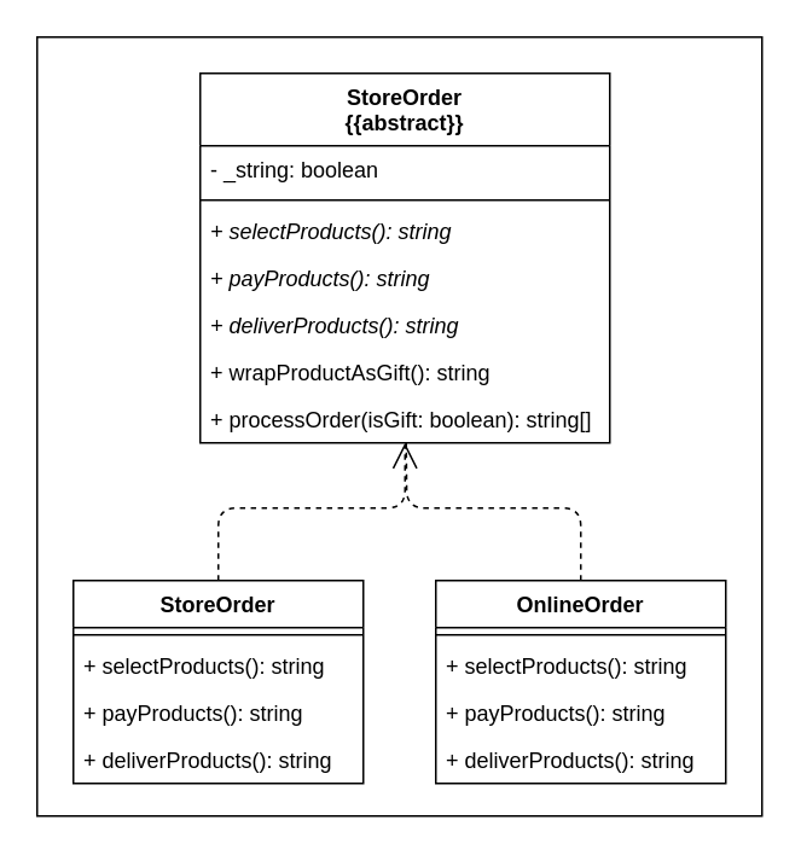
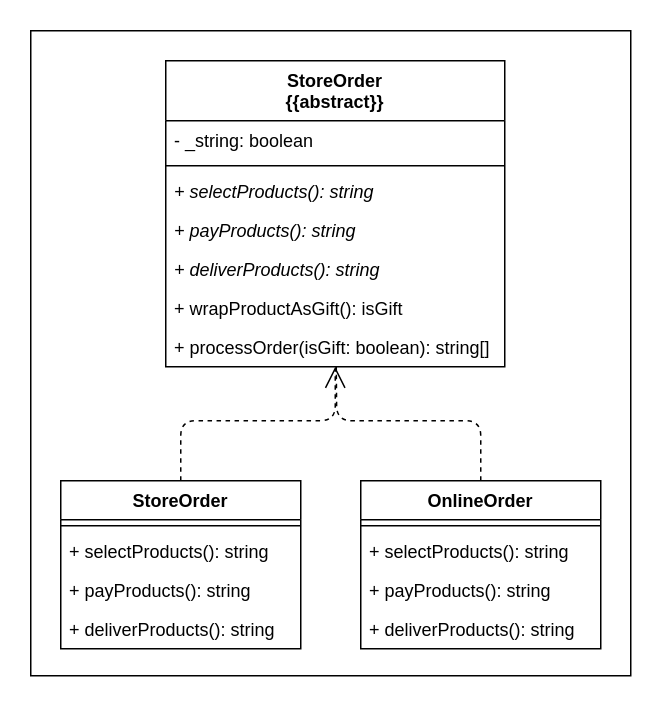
  <mxCell id="0" />
  <mxCell id="1" parent="0" />
  <mxCell id="2" value="" style="rounded=0;whiteSpace=wrap;html=1;" vertex="1" parent="1"><mxGeometry x="20" y="20" width="400" height="430" as="geometry" /></mxCell>
  <mxCell id="3" value="StoreOrder&#10;{{abstract}}" style="swimlane;fontStyle=1;align=center;verticalAlign=top;childLayout=stackLayout;horizontal=1;startSize=40;horizontalStack=0;resizeParent=1;resizeParentMax=0;resizeLast=0;collapsible=1;marginBottom=0;" vertex="1" parent="1"><mxGeometry x="110" y="40" width="226" height="204" as="geometry" /></mxCell>
  <mxCell id="4" value="- _string: boolean" style="text;strokeColor=none;fillColor=none;align=left;verticalAlign=top;spacingLeft=4;spacingRight=4;overflow=hidden;rotatable=0;points=[[0,0.5],[1,0.5]];portConstraint=eastwest;" vertex="1" parent="3"><mxGeometry y="40" width="226" height="26" as="geometry" /></mxCell>
  <mxCell id="5" value="" style="line;strokeWidth=1;fillColor=none;align=left;verticalAlign=middle;spacingTop=-1;spacingLeft=3;spacingRight=3;rotatable=0;labelPosition=right;points=[];portConstraint=eastwest;" vertex="1" parent="3"><mxGeometry y="66" width="226" height="8" as="geometry" /></mxCell>
  <mxCell id="6" value="+ selectProducts(): string" style="text;strokeColor=none;fillColor=none;align=left;verticalAlign=top;spacingLeft=4;spacingRight=4;overflow=hidden;rotatable=0;points=[[0,0.5],[1,0.5]];portConstraint=eastwest;fontStyle=2" vertex="1" parent="3"><mxGeometry y="74" width="226" height="26" as="geometry" /></mxCell>
  <mxCell id="7" value="+ payProducts(): string" style="text;strokeColor=none;fillColor=none;align=left;verticalAlign=top;spacingLeft=4;spacingRight=4;overflow=hidden;rotatable=0;points=[[0,0.5],[1,0.5]];portConstraint=eastwest;fontStyle=2" vertex="1" parent="3"><mxGeometry y="100" width="226" height="26" as="geometry" /></mxCell>
  <mxCell id="8" value="+ deliverProducts(): string" style="text;strokeColor=none;fillColor=none;align=left;verticalAlign=top;spacingLeft=4;spacingRight=4;overflow=hidden;rotatable=0;points=[[0,0.5],[1,0.5]];portConstraint=eastwest;fontStyle=2" vertex="1" parent="3"><mxGeometry y="126" width="226" height="26" as="geometry" /></mxCell>
- <mxCell id="9" value="+ wrapProductAsGift(): string" style="text;strokeColor=none;fillColor=none;align=left;verticalAlign=top;spacingLeft=4;spacingRight=4;overflow=hidden;rotatable=0;points=[[0,0.5],[1,0.5]];portConstraint=eastwest;" vertex="1" parent="3"><mxGeometry y="152" width="226" height="26" as="geometry" /></mxCell>
+ <mxCell id="9" value="+ wrapProductAsGift(): isGift" style="text;strokeColor=none;fillColor=none;align=left;verticalAlign=top;spacingLeft=4;spacingRight=4;overflow=hidden;rotatable=0;points=[[0,0.5],[1,0.5]];portConstraint=eastwest;" vertex="1" parent="3"><mxGeometry y="152" width="226" height="26" as="geometry" /></mxCell>
  <mxCell id="10" value="+ processOrder(isGift: boolean): string[]" style="text;strokeColor=none;fillColor=none;align=left;verticalAlign=top;spacingLeft=4;spacingRight=4;overflow=hidden;rotatable=0;points=[[0,0.5],[1,0.5]];portConstraint=eastwest;" vertex="1" parent="3"><mxGeometry y="178" width="226" height="26" as="geometry" /></mxCell>
  <mxCell id="11" value="StoreOrder" style="swimlane;fontStyle=1;align=center;verticalAlign=top;childLayout=stackLayout;horizontal=1;startSize=26;horizontalStack=0;resizeParent=1;resizeParentMax=0;resizeLast=0;collapsible=1;marginBottom=0;" vertex="1" parent="1"><mxGeometry x="40" y="320" width="160" height="112" as="geometry" /></mxCell>
  <mxCell id="12" value="" style="line;strokeWidth=1;fillColor=none;align=left;verticalAlign=middle;spacingTop=-1;spacingLeft=3;spacingRight=3;rotatable=0;labelPosition=right;points=[];portConstraint=eastwest;" vertex="1" parent="11"><mxGeometry y="26" width="160" height="8" as="geometry" /></mxCell>
  <mxCell id="13" value="+ selectProducts(): string" style="text;strokeColor=none;fillColor=none;align=left;verticalAlign=top;spacingLeft=4;spacingRight=4;overflow=hidden;rotatable=0;points=[[0,0.5],[1,0.5]];portConstraint=eastwest;fontStyle=0" vertex="1" parent="11"><mxGeometry y="34" width="160" height="26" as="geometry" /></mxCell>
  <mxCell id="14" value="+ payProducts(): string" style="text;strokeColor=none;fillColor=none;align=left;verticalAlign=top;spacingLeft=4;spacingRight=4;overflow=hidden;rotatable=0;points=[[0,0.5],[1,0.5]];portConstraint=eastwest;fontStyle=0" vertex="1" parent="11"><mxGeometry y="60" width="160" height="26" as="geometry" /></mxCell>
  <mxCell id="15" value="+ deliverProducts(): string" style="text;strokeColor=none;fillColor=none;align=left;verticalAlign=top;spacingLeft=4;spacingRight=4;overflow=hidden;rotatable=0;points=[[0,0.5],[1,0.5]];portConstraint=eastwest;fontStyle=0" vertex="1" parent="11"><mxGeometry y="86" width="160" height="26" as="geometry" /></mxCell>
  <mxCell id="16" value="OnlineOrder" style="swimlane;fontStyle=1;align=center;verticalAlign=top;childLayout=stackLayout;horizontal=1;startSize=26;horizontalStack=0;resizeParent=1;resizeParentMax=0;resizeLast=0;collapsible=1;marginBottom=0;" vertex="1" parent="1"><mxGeometry x="240" y="320" width="160" height="112" as="geometry" /></mxCell>
  <mxCell id="17" value="" style="line;strokeWidth=1;fillColor=none;align=left;verticalAlign=middle;spacingTop=-1;spacingLeft=3;spacingRight=3;rotatable=0;labelPosition=right;points=[];portConstraint=eastwest;" vertex="1" parent="16"><mxGeometry y="26" width="160" height="8" as="geometry" /></mxCell>
  <mxCell id="18" value="+ selectProducts(): string" style="text;strokeColor=none;fillColor=none;align=left;verticalAlign=top;spacingLeft=4;spacingRight=4;overflow=hidden;rotatable=0;points=[[0,0.5],[1,0.5]];portConstraint=eastwest;fontStyle=0" vertex="1" parent="16"><mxGeometry y="34" width="160" height="26" as="geometry" /></mxCell>
  <mxCell id="19" value="+ payProducts(): string" style="text;strokeColor=none;fillColor=none;align=left;verticalAlign=top;spacingLeft=4;spacingRight=4;overflow=hidden;rotatable=0;points=[[0,0.5],[1,0.5]];portConstraint=eastwest;fontStyle=0" vertex="1" parent="16"><mxGeometry y="60" width="160" height="26" as="geometry" /></mxCell>
  <mxCell id="20" value="+ deliverProducts(): string" style="text;strokeColor=none;fillColor=none;align=left;verticalAlign=top;spacingLeft=4;spacingRight=4;overflow=hidden;rotatable=0;points=[[0,0.5],[1,0.5]];portConstraint=eastwest;fontStyle=0" vertex="1" parent="16"><mxGeometry y="86" width="160" height="26" as="geometry" /></mxCell>
  <mxCell id="21" value="" style="endArrow=open;dashed=1;endFill=0;endSize=12;html=1;entryX=0.5;entryY=1;entryDx=0;entryDy=0;entryPerimeter=0;exitX=0.5;exitY=0;exitDx=0;exitDy=0;" edge="1" parent="1" source="11" target="10"><mxGeometry width="160" relative="1" as="geometry"><mxPoint x="-20" y="600" as="sourcePoint" /><mxPoint x="140" y="600" as="targetPoint" /><Array as="points"><mxPoint x="120" y="280" /><mxPoint x="223" y="280" /></Array></mxGeometry></mxCell>
  <mxCell id="22" value="" style="endArrow=none;dashed=1;endFill=0;endSize=12;html=1;exitX=0.5;exitY=0;exitDx=0;exitDy=0;entryX=0.503;entryY=1.002;entryDx=0;entryDy=0;entryPerimeter=0;" edge="1" parent="1" source="16" target="10"><mxGeometry width="160" relative="1" as="geometry"><mxPoint x="270" y="570" as="sourcePoint" /><mxPoint x="300" y="260" as="targetPoint" /><Array as="points"><mxPoint x="320" y="280" /><mxPoint x="224" y="280" /></Array></mxGeometry></mxCell>
